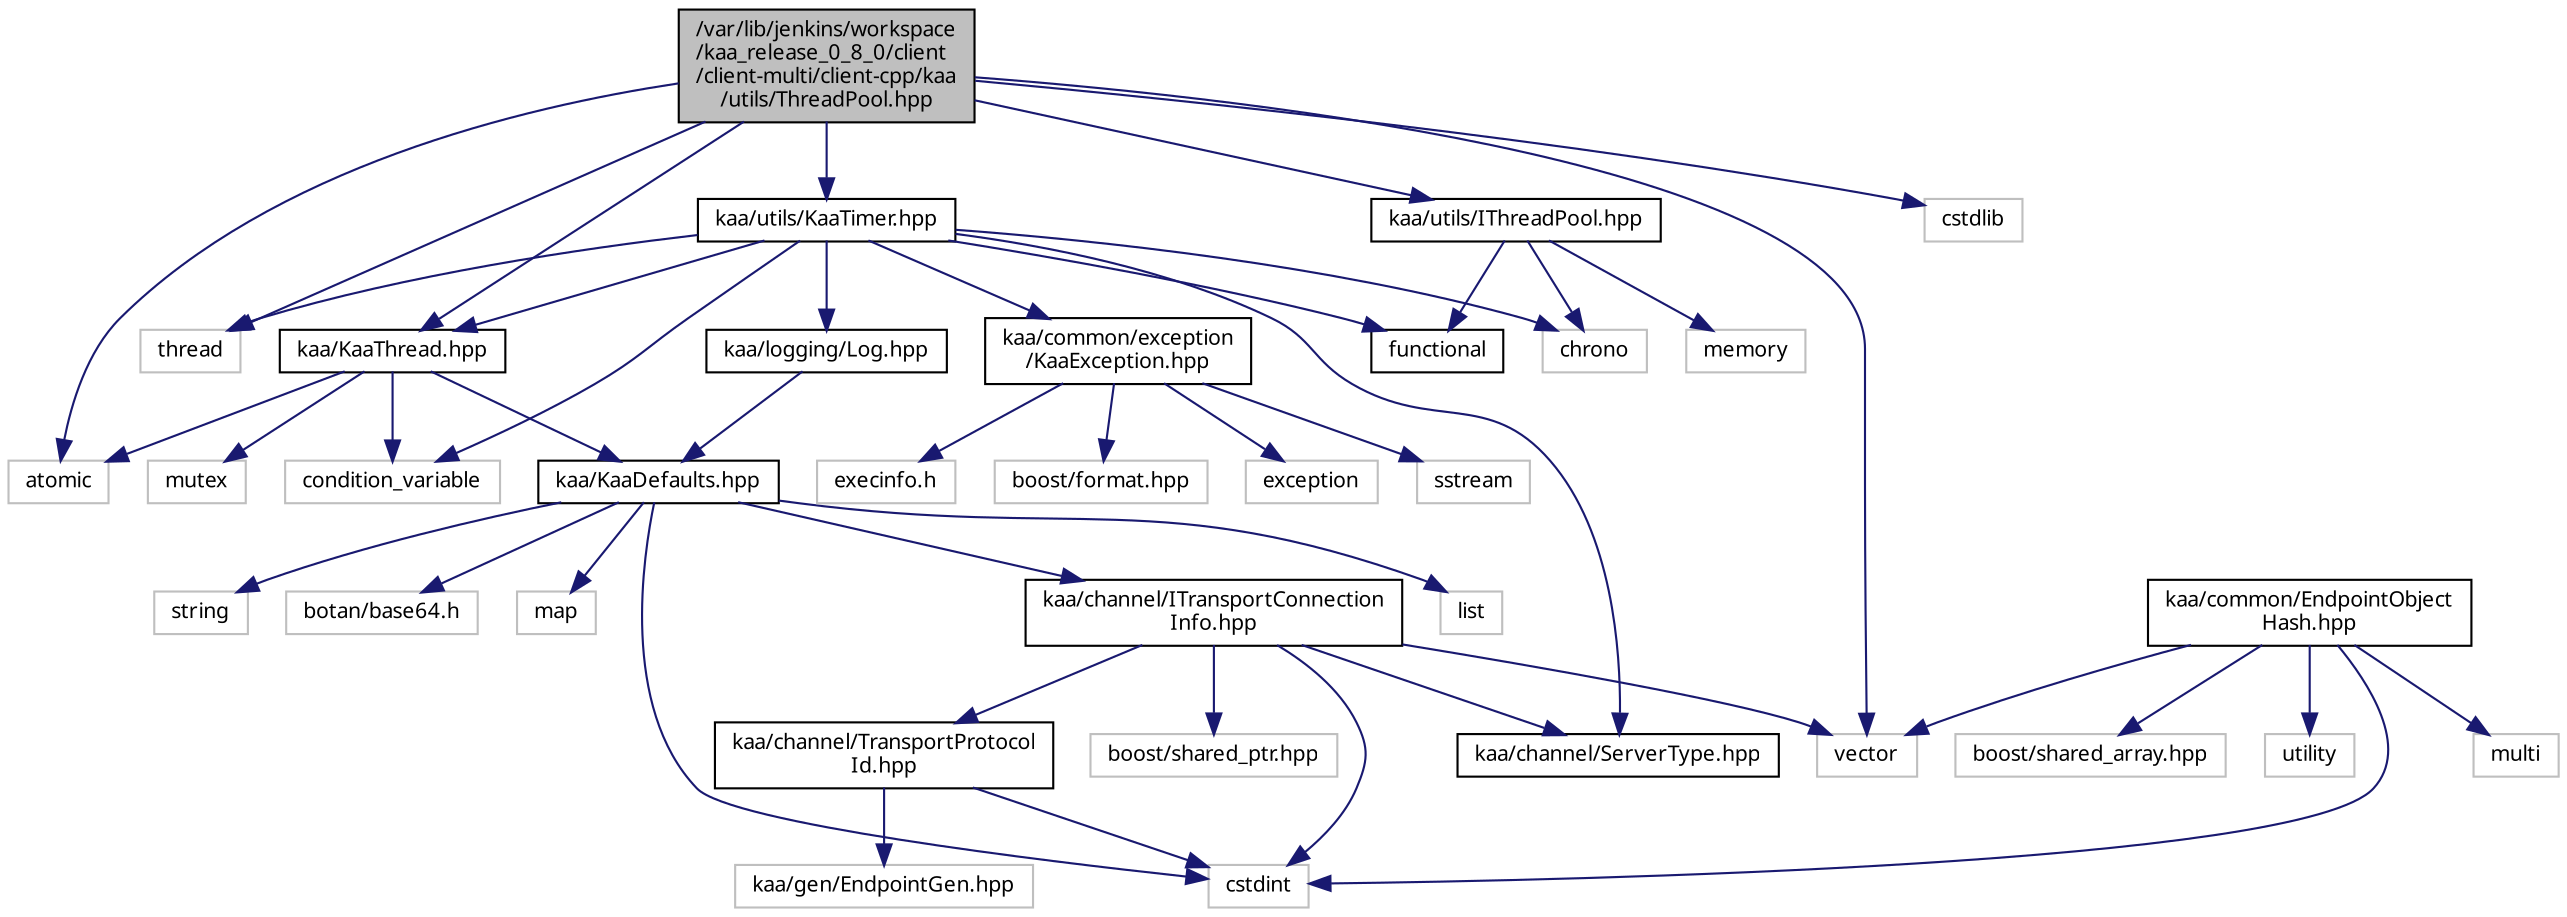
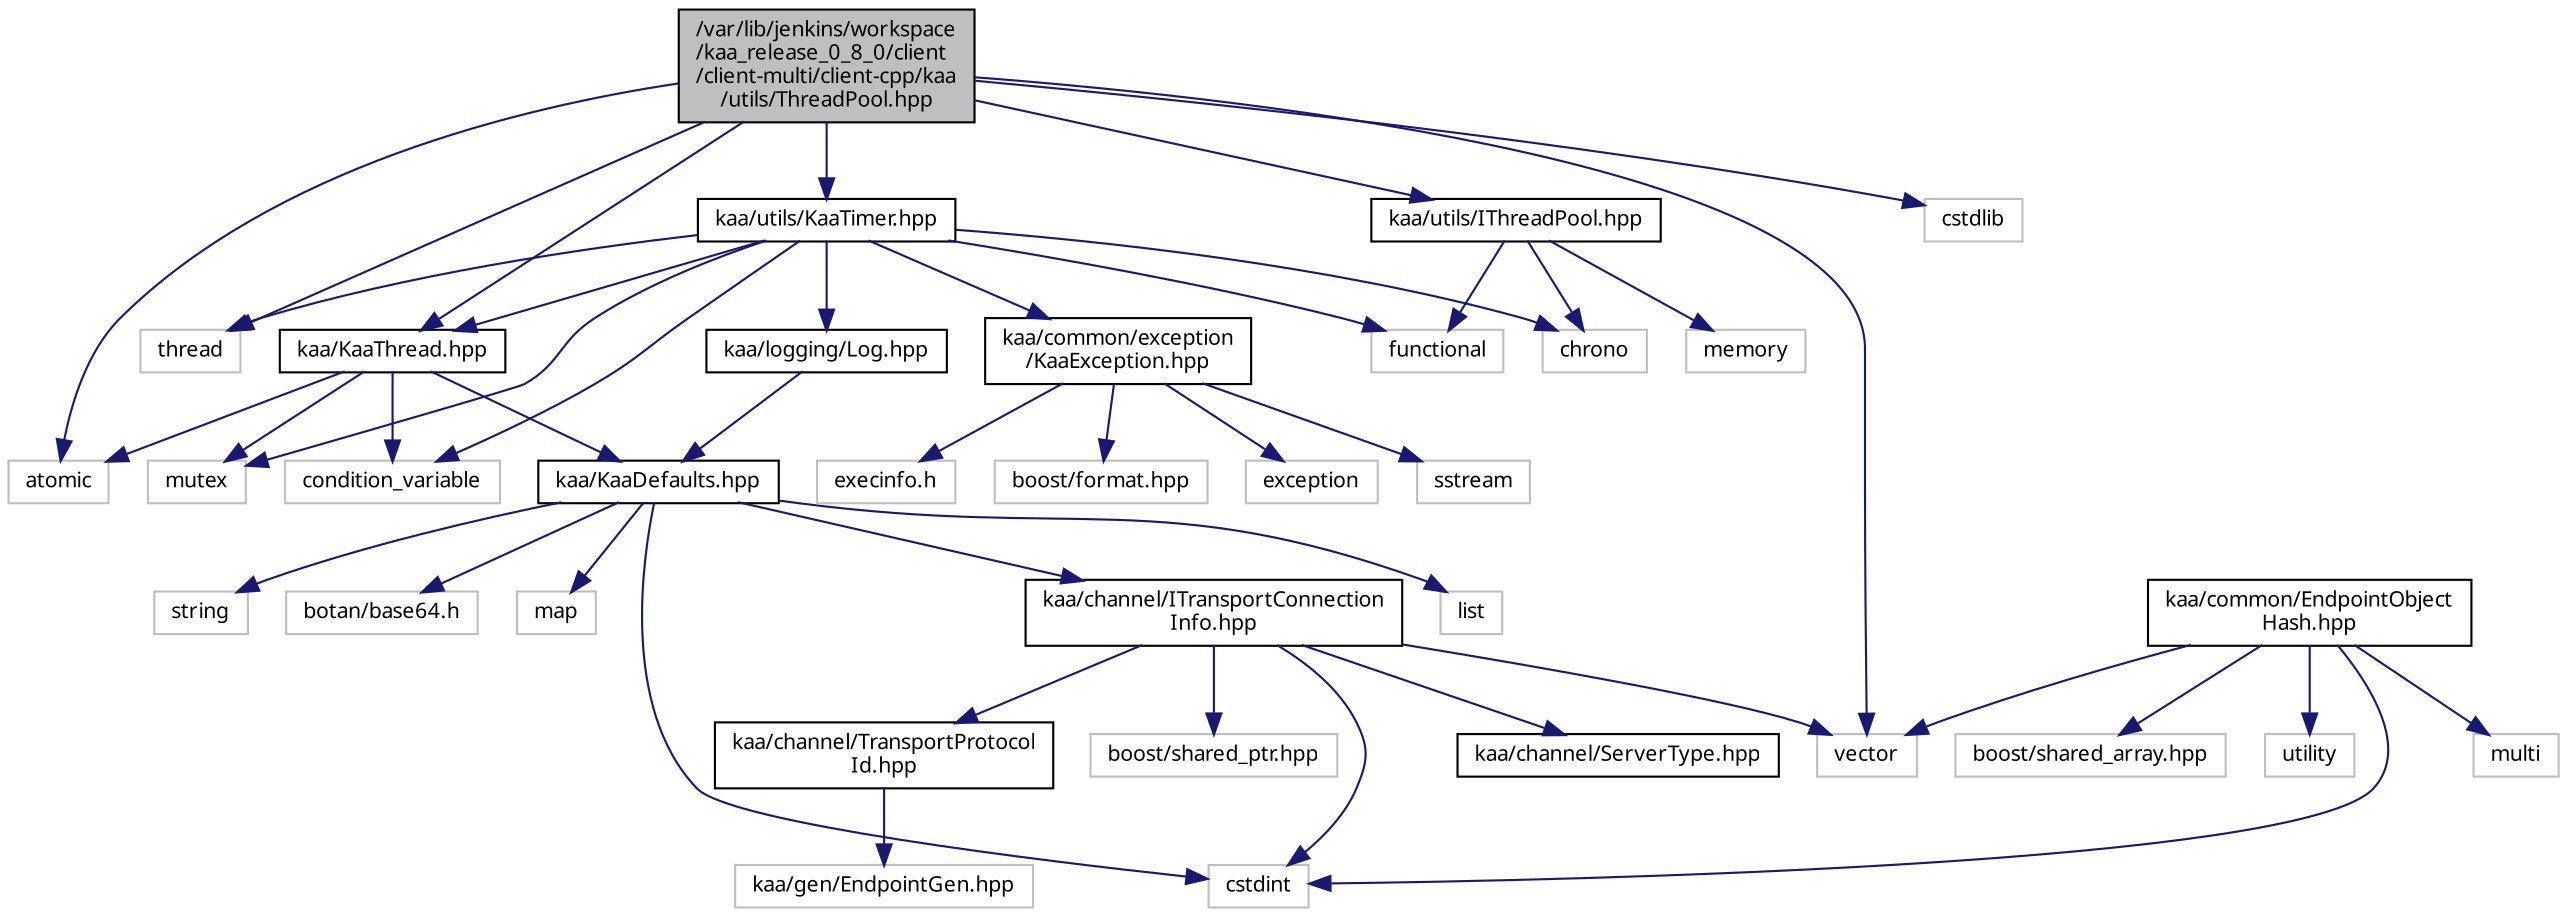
  digraph {
    fontname="Noto Sans"
    node [color=grey75 fontname="Noto Sans" fontsize=10 shape=record]
    edge [color=midnightblue fontname="Noto Sans" fontsize=10 labelfontname=FreeSans labelfontsize=10 style=solid]
    n1 [color=black fillcolor=grey75 fontcolor=black height=0.2 label="/var/lib/jenkins/workspace\l/kaa_release_0_8_0/client\l/client-multi/client-cpp/kaa\l/utils/ThreadPool.hpp" style=filled width=0.4]
    n2 [height=0.2 label=atomic width=0.4]
    n3 [height=0.2 label=cstdlib width=0.4]
    n4 [height=0.2 label=vector width=0.4]
    n5 [height=0.2 label=thread width=0.4]
    n6 [color=black height=0.2 label="kaa/KaaThread.hpp" width=0.4]
    n7 [color=black height=0.2 label="kaa/utils/KaaTimer.hpp" width=0.4]
    n8 [color=black height=0.2 label="kaa/utils/IThreadPool.hpp" width=0.4]
    n9 [color=black height=0.2 label="kaa/KaaDefaults.hpp" width=0.4]
    n10 [height=0.2 label=mutex width=0.4]
    n11 [height=0.2 label=condition_variable width=0.4]
    n12 [height=0.2 label=chrono width=0.4]
-   n13 [color=black height=0.2 label=functional width=0.4]
+   n13 [height=0.2 label=functional width=0.4]
    n14 [color=black height=0.2 label="kaa/logging/Log.hpp" width=0.4]
    n15 [color=black height=0.2 label="kaa/common/exception\l/KaaException.hpp" width=0.4]
    n16 [height=0.2 label=memory width=0.4]
    n17 [height=0.2 label=map width=0.4]
    n18 [height=0.2 label=list width=0.4]
    n19 [height=0.2 label=string width=0.4]
    n20 [height=0.2 label="botan/base64.h" width=0.4]
    n21 [height=0.2 label=cstdint width=0.4]
    n22 [color=black height=0.2 label="kaa/channel/ITransportConnection\lInfo.hpp" width=0.4]
    n23 [color=black height=0.2 label="kaa/common/EndpointObject\lHash.hpp" width=0.4]
    n24 [height=0.2 label=utility width=0.4]
    n25 [height=0.2 label=multi width=0.4]
    n26 [height=0.2 label="boost/shared_array.hpp" width=0.4]
    n27 [height=0.2 label="boost/shared_ptr.hpp" width=0.4]
    n28 [color=black height=0.2 label="kaa/channel/ServerType.hpp" width=0.4]
    n29 [color=black height=0.2 label="kaa/channel/TransportProtocol\lId.hpp" width=0.4]
    n30 [height=0.2 label="kaa/gen/EndpointGen.hpp" width=0.4]
    n31 [height=0.2 label="boost/format.hpp" width=0.4]
    n32 [height=0.2 label=exception width=0.4]
    n33 [height=0.2 label=sstream width=0.4]
    n34 [height=0.2 label="execinfo.h" width=0.4]
    n1 -> n2
    n1 -> n3
    n1 -> n4
    n1 -> n5
    n1 -> n6
    n1 -> n7
    n1 -> n8
    n6 -> n2
    n6 -> n9
    n6 -> n10
    n6 -> n11
    n7 -> n5
    n7 -> n6
-   n7 -> n28
+   n7 -> n10
    n7 -> n11
    n7 -> n12
    n7 -> n13
    n7 -> n14
    n7 -> n15
    n8 -> n12
    n8 -> n13
    n8 -> n16
    n9 -> n17
    n9 -> n18
    n9 -> n19
    n9 -> n20
    n9 -> n21
    n9 -> n22
    n14 -> n9
    n15 -> n31
    n15 -> n32
    n15 -> n33
    n15 -> n34
    n22 -> n4
    n22 -> n21
    n22 -> n27
    n22 -> n28
    n22 -> n29
    n23 -> n4
    n23 -> n21
    n23 -> n24
    n23 -> n25
    n23 -> n26
-   n29 -> n21
    n29 -> n30
  }
